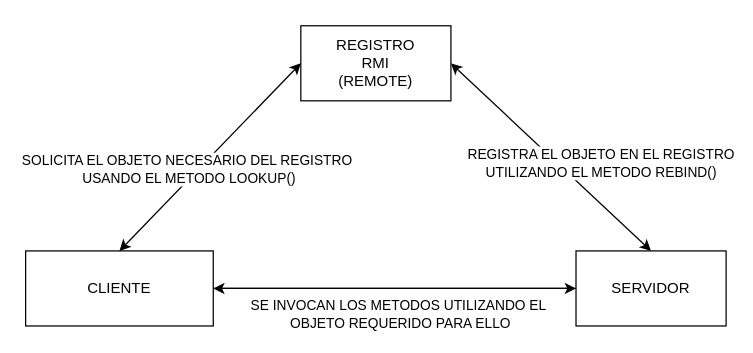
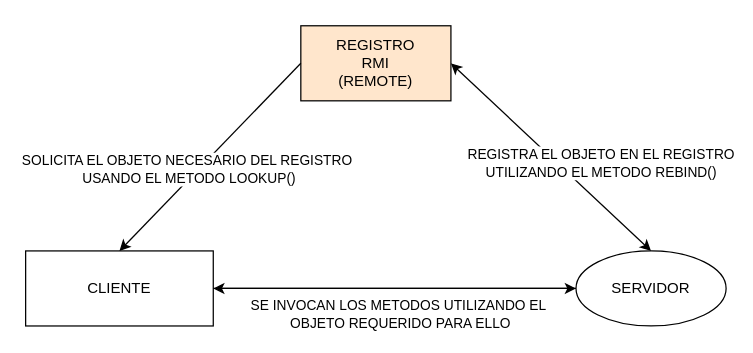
  <mxCell id="0" />
  <mxCell id="1" parent="0" />
- <mxCell id="2" value="REGISTRO&lt;br&gt;RMI &lt;br&gt;(REMOTE)" style="rounded=0;whiteSpace=wrap;html=1;" vertex="1" parent="1"><mxGeometry x="240" y="20" width="120" height="60" as="geometry" /></mxCell>
+ <mxCell id="2" value="REGISTRO&lt;br&gt;RMI &lt;br&gt;(REMOTE)" style="rounded=0;whiteSpace=wrap;html=1;fillColor=#ffe6cc;" vertex="1" parent="1"><mxGeometry x="240" y="20" width="120" height="60" as="geometry" /></mxCell>
  <mxCell id="3" style="edgeStyle=orthogonalEdgeStyle;rounded=0;orthogonalLoop=1;jettySize=auto;html=1;exitX=1;exitY=0.5;exitDx=0;exitDy=0;entryX=0;entryY=0.5;entryDx=0;entryDy=0;" edge="1" parent="1" source="4" target="7"><mxGeometry relative="1" as="geometry" /></mxCell>
  <mxCell id="4" value="CLIENTE" style="rounded=0;whiteSpace=wrap;html=1;" vertex="1" parent="1"><mxGeometry x="20" y="200" width="150" height="60" as="geometry" /></mxCell>
  <mxCell id="5" style="edgeStyle=orthogonalEdgeStyle;rounded=0;orthogonalLoop=1;jettySize=auto;html=1;exitX=0;exitY=0.5;exitDx=0;exitDy=0;entryX=1;entryY=0.5;entryDx=0;entryDy=0;" edge="1" parent="1" source="7" target="4"><mxGeometry relative="1" as="geometry" /></mxCell>
  <mxCell id="6" value="SE INVOCAN LOS METODOS UTILIZANDO EL&lt;br&gt;&amp;nbsp;OBJETO REQUERIDO PARA ELLO" style="edgeLabel;html=1;align=center;verticalAlign=middle;resizable=0;points=[];" vertex="1" connectable="0" parent="5"><mxGeometry x="0.176" y="3" relative="1" as="geometry"><mxPoint x="28" y="17" as="offset" /></mxGeometry></mxCell>
- <mxCell id="7" value="SERVIDOR" style="rounded=0;whiteSpace=wrap;html=1;" vertex="1" parent="1"><mxGeometry x="460" y="200" width="120" height="60" as="geometry" /></mxCell>
+ <mxCell id="7" value="SERVIDOR" style="ellipse;whiteSpace=wrap;html=1;" vertex="1" parent="1"><mxGeometry x="460" y="200" width="120" height="60" as="geometry" /></mxCell>
  <mxCell id="8" value="" style="endArrow=classic;startArrow=classic;html=1;rounded=0;entryX=1;entryY=0.5;entryDx=0;entryDy=0;exitX=0.5;exitY=0;exitDx=0;exitDy=0;" edge="1" parent="1" source="7" target="2"><mxGeometry width="50" height="50" relative="1" as="geometry"><mxPoint x="310" y="270" as="sourcePoint" /><mxPoint x="360" y="220" as="targetPoint" /></mxGeometry></mxCell>
  <mxCell id="9" value="REGISTRA EL OBJETO EN EL REGISTRO&lt;br&gt;UTILIZANDO EL METODO REBIND()" style="edgeLabel;html=1;align=center;verticalAlign=middle;resizable=0;points=[];" vertex="1" connectable="0" parent="8"><mxGeometry x="-0.194" relative="1" as="geometry"><mxPoint x="24" y="-10" as="offset" /></mxGeometry></mxCell>
- <mxCell id="10" value="" style="endArrow=classic;startArrow=classic;html=1;rounded=0;entryX=0;entryY=0.5;entryDx=0;entryDy=0;exitX=0.5;exitY=0;exitDx=0;exitDy=0;" edge="1" parent="1" source="4" target="2"><mxGeometry width="50" height="50" relative="1" as="geometry"><mxPoint x="530" y="210" as="sourcePoint" /><mxPoint x="370" y="60" as="targetPoint" /></mxGeometry></mxCell>
+ <mxCell id="10" value="" style="endArrow=none;startArrow=classic;html=1;rounded=0;entryX=0;entryY=0.5;entryDx=0;entryDy=0;exitX=0.5;exitY=0;exitDx=0;exitDy=0;" edge="1" parent="1" source="4" target="2"><mxGeometry width="50" height="50" relative="1" as="geometry"><mxPoint x="530" y="210" as="sourcePoint" /><mxPoint x="370" y="60" as="targetPoint" /></mxGeometry></mxCell>
  <mxCell id="11" value="SOLICITA EL OBJETO NECESARIO DEL REGISTRO&lt;br&gt;&amp;nbsp;USANDO EL METODO LOOKUP()" style="edgeLabel;html=1;align=center;verticalAlign=middle;resizable=0;points=[];" vertex="1" connectable="0" parent="10"><mxGeometry x="-0.127" relative="1" as="geometry"><mxPoint x="-10" as="offset" /></mxGeometry></mxCell>
